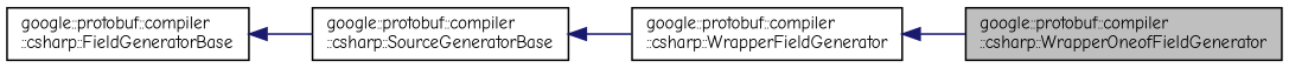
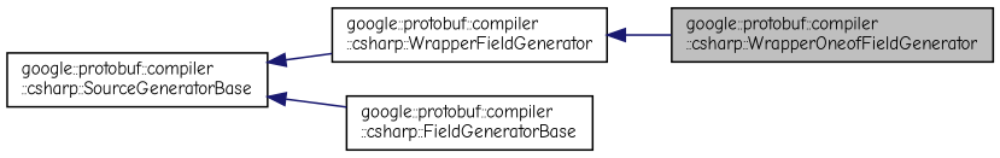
  digraph {
    fontname="Comic Neue"
    rankdir=LR
    node [color=black fillcolor=white fontname="Comic Neue" fontsize=10 shape=record style=filled]
    edge [color=midnightblue dir=back fontname="Comic Neue" fontsize=10 labelfontname=Helvetica labelfontsize=10 style=solid]
    n1 [fillcolor=grey75 fontcolor=black height=0.2 label="google::protobuf::compiler\l::csharp::WrapperOneofFieldGenerator" width=0.4]
    n2 [height=0.2 label="google::protobuf::compiler\l::csharp::WrapperFieldGenerator" width=0.4]
    n3 [height=0.2 label="google::protobuf::compiler\l::csharp::FieldGeneratorBase" width=0.4]
    n4 [height=0.2 label="google::protobuf::compiler\l::csharp::SourceGeneratorBase" width=0.4]
    n2 -> n1
    n4 -> n2
-   n3 -> n4
+   n4 -> n3
  }
